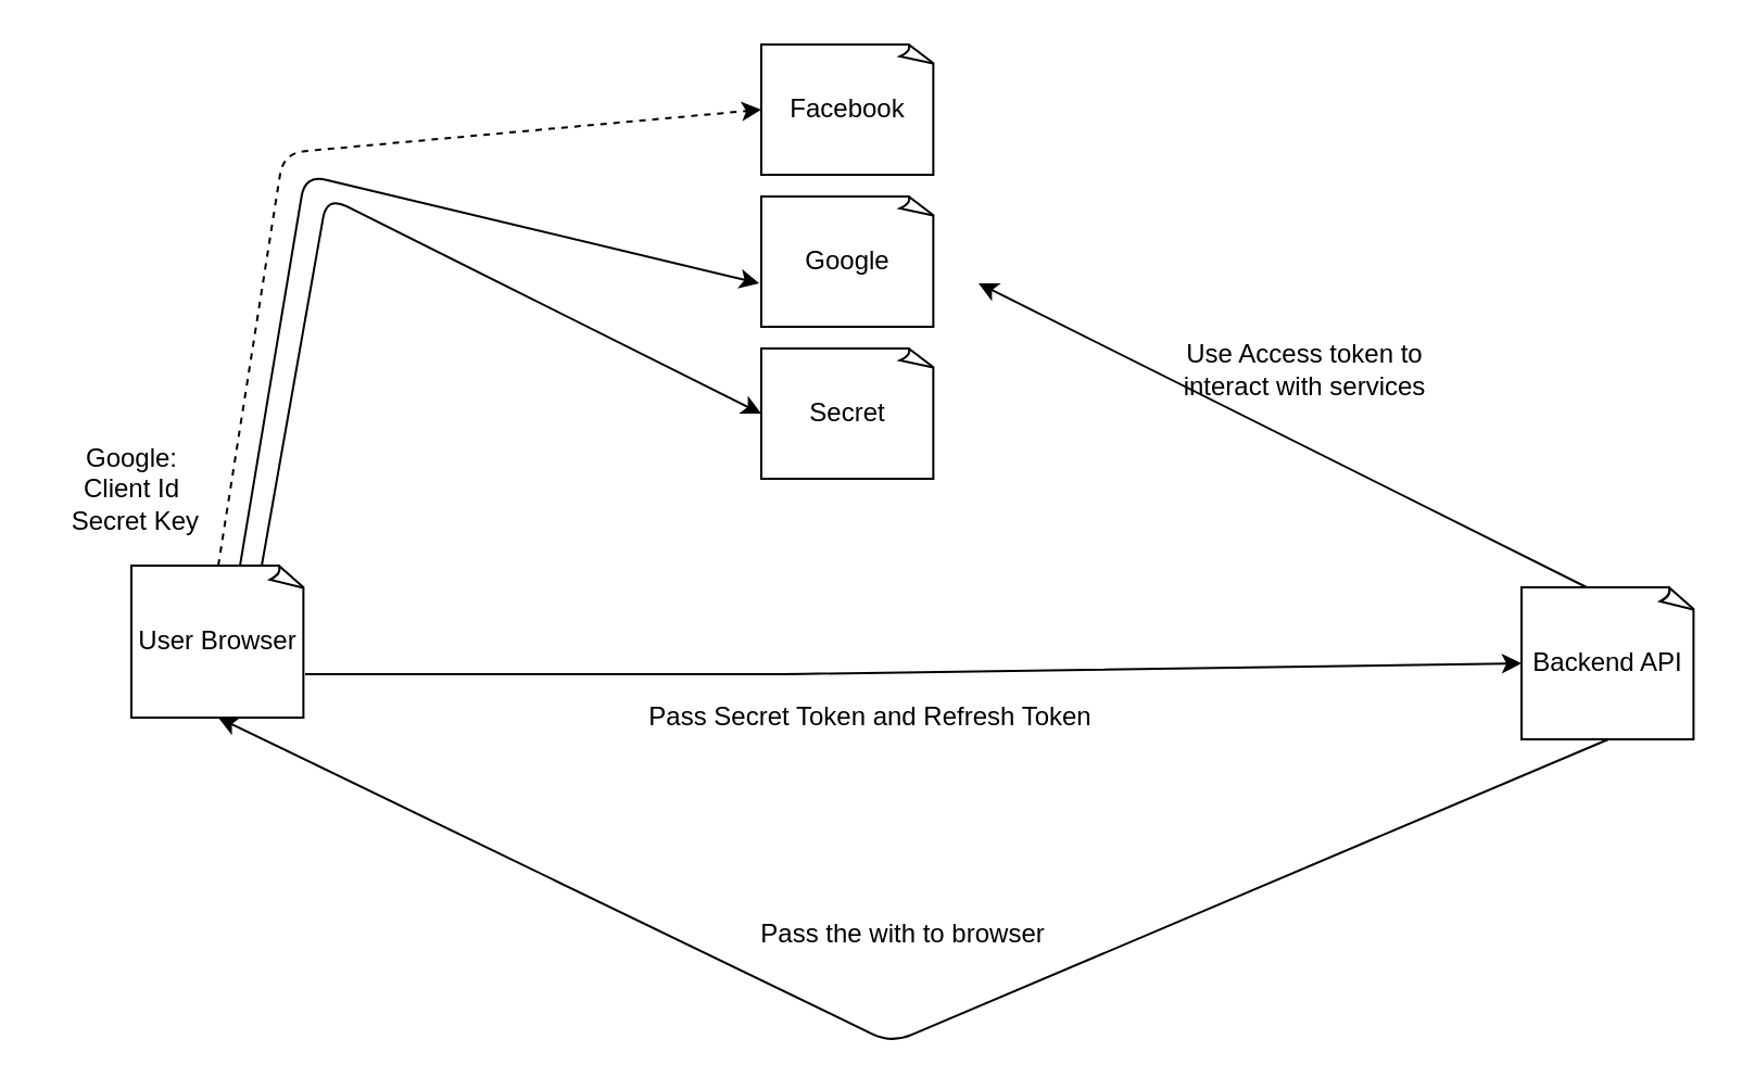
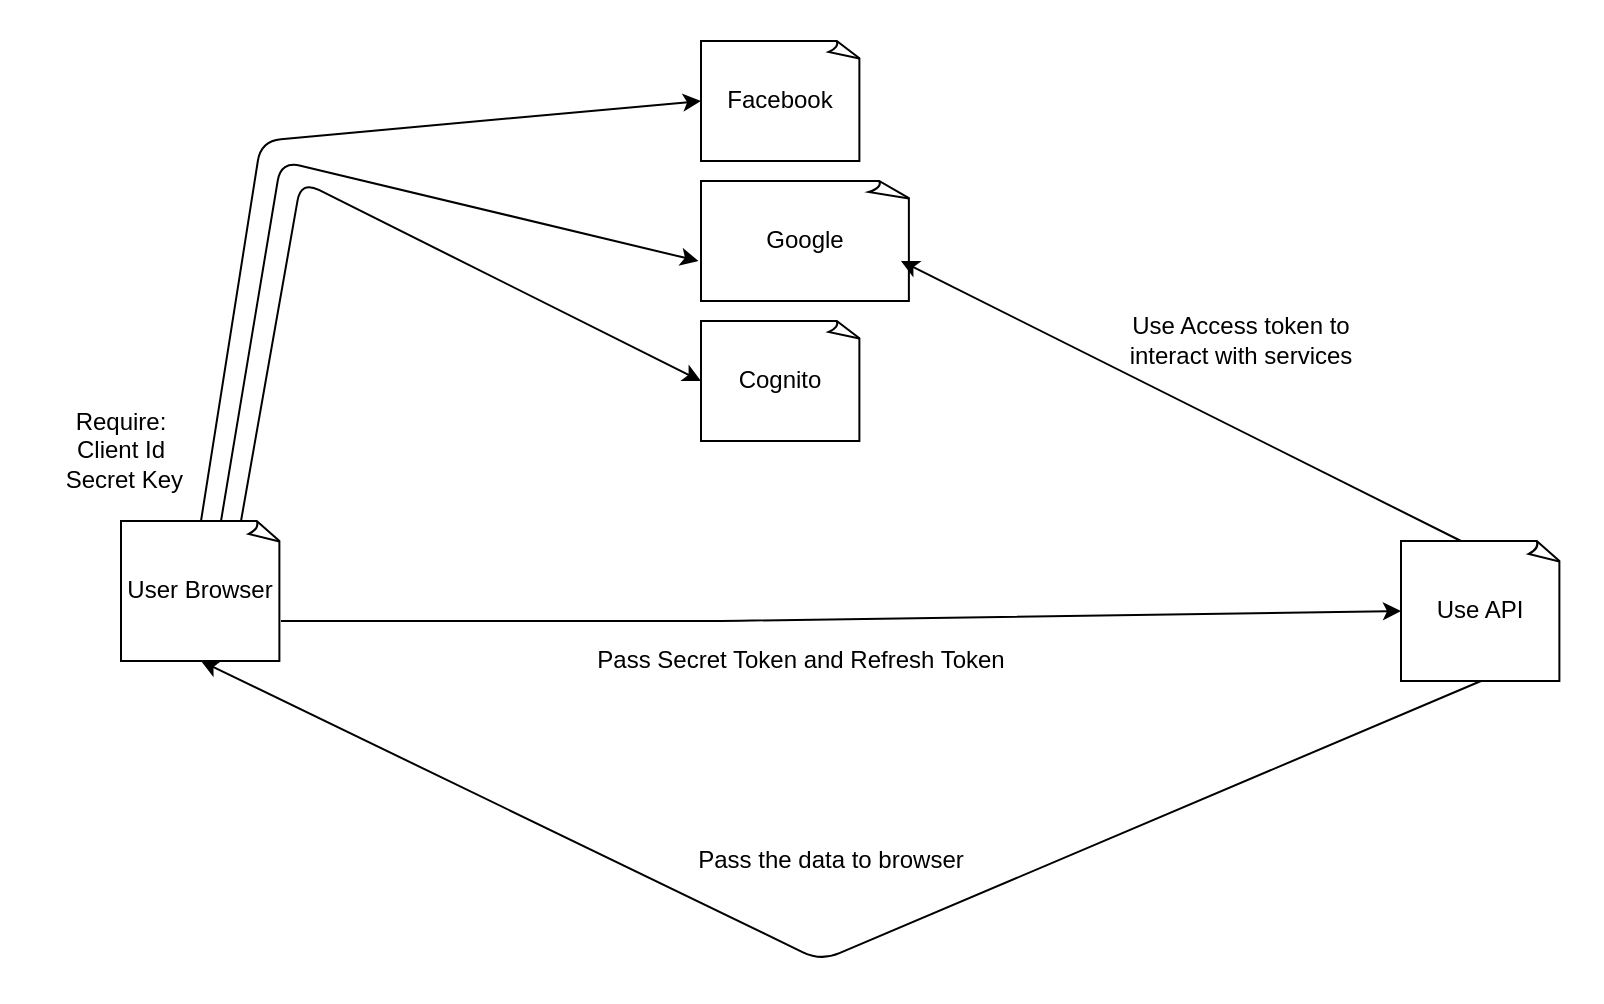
  <mxCell id="0" />
  <mxCell id="1" parent="0" />
  <mxCell id="2" value="User Browser" style="whiteSpace=wrap;html=1;shape=mxgraph.basic.document" vertex="1" parent="1"><mxGeometry x="60" y="260" width="80" height="70" as="geometry" /></mxCell>
  <mxCell id="3" value="Facebook" style="whiteSpace=wrap;html=1;shape=mxgraph.basic.document" vertex="1" parent="1"><mxGeometry x="350" y="20" width="80" height="60" as="geometry" /></mxCell>
- <mxCell id="4" value="Google" style="whiteSpace=wrap;html=1;shape=mxgraph.basic.document" vertex="1" parent="1"><mxGeometry x="350" y="90" width="80" height="60" as="geometry" /></mxCell>
- <mxCell id="5" value="Secret" style="whiteSpace=wrap;html=1;shape=mxgraph.basic.document" vertex="1" parent="1"><mxGeometry x="350" y="160" width="80" height="60" as="geometry" /></mxCell>
- <mxCell id="6" value="" style="endArrow=classic;html=1;exitX=0.5;exitY=0;exitDx=0;exitDy=0;exitPerimeter=0;entryX=0;entryY=0.5;entryDx=0;entryDy=0;entryPerimeter=0;dashed=1;" edge="1" parent="1" source="2" target="3"><mxGeometry width="50" height="50" relative="1" as="geometry"><mxPoint x="410" y="260" as="sourcePoint" /><mxPoint x="460" y="210" as="targetPoint" /><Array as="points"><mxPoint x="130" y="70" /></Array></mxGeometry></mxCell>
+ <mxCell id="4" value="Google" style="whiteSpace=wrap;html=1;shape=mxgraph.basic.document" vertex="1" parent="1"><mxGeometry x="350" y="90" width="105" height="60" as="geometry" /></mxCell>
+ <mxCell id="5" value="Cognito" style="whiteSpace=wrap;html=1;shape=mxgraph.basic.document" vertex="1" parent="1"><mxGeometry x="350" y="160" width="80" height="60" as="geometry" /></mxCell>
+ <mxCell id="6" value="" style="endArrow=classic;html=1;exitX=0.5;exitY=0;exitDx=0;exitDy=0;exitPerimeter=0;entryX=0;entryY=0.5;entryDx=0;entryDy=0;entryPerimeter=0;" edge="1" parent="1" source="2" target="3"><mxGeometry width="50" height="50" relative="1" as="geometry"><mxPoint x="410" y="260" as="sourcePoint" /><mxPoint x="460" y="210" as="targetPoint" /><Array as="points"><mxPoint x="130" y="70" /></Array></mxGeometry></mxCell>
  <mxCell id="7" value="" style="endArrow=classic;html=1;entryX=-0.012;entryY=0.667;entryDx=0;entryDy=0;entryPerimeter=0;" edge="1" parent="1" target="4"><mxGeometry width="50" height="50" relative="1" as="geometry"><mxPoint x="110" y="260" as="sourcePoint" /><mxPoint x="360" y="60" as="targetPoint" /><Array as="points"><mxPoint x="140" y="80" /></Array></mxGeometry></mxCell>
  <mxCell id="8" value="" style="endArrow=classic;html=1;entryX=0;entryY=0.5;entryDx=0;entryDy=0;entryPerimeter=0;" edge="1" parent="1" target="5"><mxGeometry width="50" height="50" relative="1" as="geometry"><mxPoint x="120" y="260" as="sourcePoint" /><mxPoint x="370" y="70" as="targetPoint" /><Array as="points"><mxPoint x="150" y="90" /></Array></mxGeometry></mxCell>
- <mxCell id="9" value="Backend API" style="whiteSpace=wrap;html=1;shape=mxgraph.basic.document" vertex="1" parent="1"><mxGeometry x="700" y="270" width="80" height="70" as="geometry" /></mxCell>
+ <mxCell id="9" value="Use API" style="whiteSpace=wrap;html=1;shape=mxgraph.basic.document" vertex="1" parent="1"><mxGeometry x="700" y="270" width="80" height="70" as="geometry" /></mxCell>
  <mxCell id="10" value="" style="endArrow=classic;html=1;exitX=0.5;exitY=0;exitDx=0;exitDy=0;exitPerimeter=0;entryX=0;entryY=0.5;entryDx=0;entryDy=0;entryPerimeter=0;" edge="1" parent="1" target="9"><mxGeometry width="50" height="50" relative="1" as="geometry"><mxPoint x="140" y="310" as="sourcePoint" /><mxPoint x="390" y="100" as="targetPoint" /><Array as="points"><mxPoint x="360" y="310" /></Array></mxGeometry></mxCell>
  <mxCell id="11" value="Pass Secret Token and Refresh Token" style="text;html=1;align=center;verticalAlign=middle;resizable=0;points=[];autosize=1;" vertex="1" parent="1"><mxGeometry x="290" y="320" width="220" height="20" as="geometry" /></mxCell>
  <mxCell id="12" value="" style="endArrow=classic;html=1;" edge="1" parent="1"><mxGeometry width="50" height="50" relative="1" as="geometry"><mxPoint x="730" y="270" as="sourcePoint" /><mxPoint x="450" y="130" as="targetPoint" /></mxGeometry></mxCell>
- <mxCell id="13" value="Use Access token to &lt;br&gt;interact with services" style="text;html=1;align=center;verticalAlign=middle;resizable=0;points=[];autosize=1;" vertex="1" parent="1"><mxGeometry x="535" y="155" width="130" height="30" as="geometry" /></mxCell>
- <mxCell id="14" value="Google:&lt;br&gt;Client Id&lt;br&gt;&amp;nbsp;Secret Key" style="text;html=1;align=center;verticalAlign=middle;resizable=0;points=[];autosize=1;" vertex="1" parent="1"><mxGeometry x="20" y="200" width="80" height="50" as="geometry" /></mxCell>
+ <mxCell id="13" value="Use Access token to &lt;br&gt;interact with services" style="text;html=1;align=center;verticalAlign=middle;resizable=0;points=[];autosize=1;" vertex="1" parent="1"><mxGeometry x="555" y="155" width="130" height="30" as="geometry" /></mxCell>
+ <mxCell id="14" value="Require:&lt;br&gt;Client Id&lt;br&gt;&amp;nbsp;Secret Key" style="text;html=1;align=center;verticalAlign=middle;resizable=0;points=[];autosize=1;" vertex="1" parent="1"><mxGeometry x="20" y="200" width="80" height="50" as="geometry" /></mxCell>
  <mxCell id="15" value="" style="endArrow=classic;html=1;entryX=0.5;entryY=1;entryDx=0;entryDy=0;entryPerimeter=0;" edge="1" parent="1" target="2"><mxGeometry width="50" height="50" relative="1" as="geometry"><mxPoint x="740" y="340" as="sourcePoint" /><mxPoint x="790" y="290" as="targetPoint" /><Array as="points"><mxPoint x="410" y="480" /></Array></mxGeometry></mxCell>
- <mxCell id="16" value="Pass the with to browser" style="text;html=1;align=center;verticalAlign=middle;resizable=0;points=[];autosize=1;" vertex="1" parent="1"><mxGeometry x="340" y="420" width="150" height="20" as="geometry" /></mxCell>
+ <mxCell id="16" value="Pass the data to browser" style="text;html=1;align=center;verticalAlign=middle;resizable=0;points=[];autosize=1;" vertex="1" parent="1"><mxGeometry x="340" y="420" width="150" height="20" as="geometry" /></mxCell>
